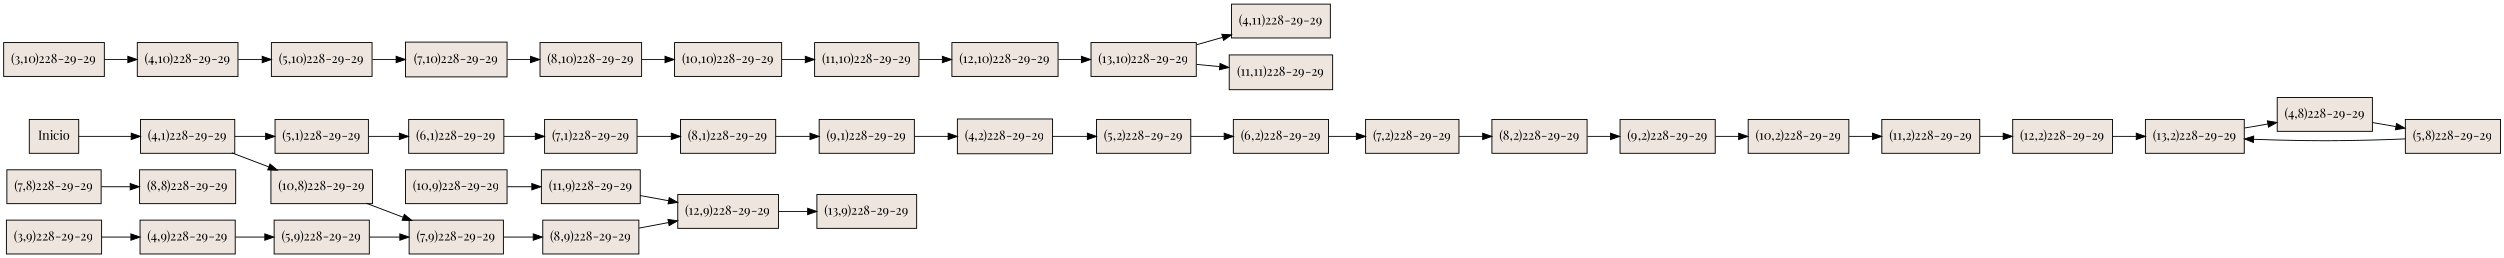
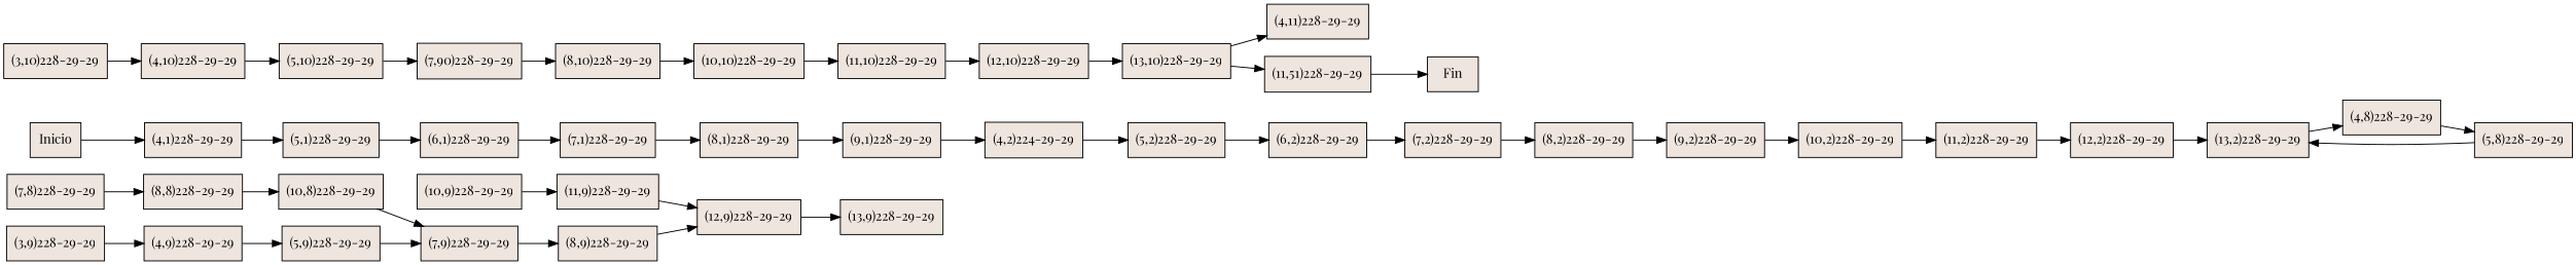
  digraph {
    fontname="Playfair Display"
    rankdir=LR
    node [fillcolor=seashell2 fontname="Playfair Display" shape=record style=filled]
    edge [fontname="Playfair Display"]
    n1 [label=" Inicio"]
    n2 [label=" (4,1)228-29-29"]
    n3 [label=" (5,1)228-29-29"]
    n4 [label=" (6,1)228-29-29"]
    n5 [label=" (7,1)228-29-29"]
    n6 [label=" (8,1)228-29-29"]
    n7 [label=" (9,1)228-29-29"]
-   n8 [label=" (4,2)228-29-29"]
+   n8 [label="(4,2)224-29-29"]
    n9 [label=" (5,2)228-29-29"]
    n10 [label=" (6,2)228-29-29"]
    n11 [label=" (7,2)228-29-29"]
    n12 [label=" (8,2)228-29-29"]
    n13 [label=" (9,2)228-29-29"]
    n14 [label=" (10,2)228-29-29"]
    n15 [label=" (11,2)228-29-29"]
    n16 [label=" (12,2)228-29-29"]
    n17 [label=" (13,2)228-29-29"]
    n18 [label=" (4,8)228-29-29"]
    n19 [label=" (5,8)228-29-29"]
    n20 [label=" (7,8)228-29-29"]
    n21 [label=" (8,8)228-29-29"]
    n22 [label=" (10,8)228-29-29"]
    n23 [label=" (7,9)228-29-29"]
    n24 [label=" (3,9)228-29-29"]
    n25 [label=" (4,9)228-29-29"]
    n26 [label=" (5,9)228-29-29"]
    n27 [label=" (8,9)228-29-29"]
    n28 [label=" (12,9)228-29-29"]
    n29 [label=" (10,9)228-29-29"]
    n30 [label=" (11,9)228-29-29"]
    n31 [label=" (13,9)228-29-29"]
    n32 [label=" (3,10)228-29-29"]
    n33 [label=" (4,10)228-29-29"]
    n34 [label=" (5,10)228-29-29"]
-   n35 [label=" (7,10)228-29-29"]
+   n35 [label="(7,90)228-29-29"]
    n36 [label=" (8,10)228-29-29"]
    n37 [label=" (10,10)228-29-29"]
    n38 [label=" (11,10)228-29-29"]
    n39 [label=" (12,10)228-29-29"]
    n40 [label=" (13,10)228-29-29"]
    n41 [label=" (4,11)228-29-29"]
-   n42 [label=" (11,11)228-29-29"]
+   n42 [label="(11,51)228-29-29"]
+   n43 [label=" Fin"]
    n1 -> n2
    n2 -> n3
    n3 -> n4
    n4 -> n5
    n5 -> n6
    n6 -> n7
    n7 -> n8
    n8 -> n9
    n9 -> n10
    n10 -> n11
    n11 -> n12
    n12 -> n13
    n13 -> n14
    n14 -> n15
    n15 -> n16
    n16 -> n17
    n17 -> n18
    n18 -> n19
    n19 -> n17
    n20 -> n21
-   n2 -> n22
+   n21 -> n22
    n22 -> n23
    n23 -> n27
    n24 -> n25
    n25 -> n26
    n26 -> n23
    n27 -> n28
    n28 -> n31
    n29 -> n30
    n30 -> n28
    n32 -> n33
    n33 -> n34
    n34 -> n35
    n35 -> n36
    n36 -> n37
    n37 -> n38
    n38 -> n39
    n39 -> n40
    n40 -> n41
    n40 -> n42
+   n42 -> n43
  }
